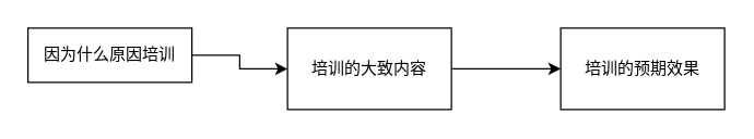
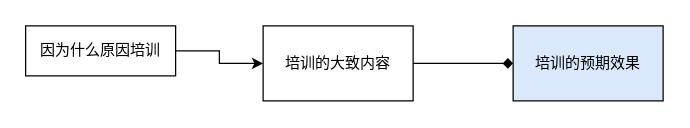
  <mxCell id="0" />
  <mxCell id="1" parent="0" />
  <mxCell id="2" value="" style="edgeStyle=orthogonalEdgeStyle;rounded=0;orthogonalLoop=1;jettySize=auto;html=1;" edge="1" parent="1" source="3" target="5"><mxGeometry relative="1" as="geometry" /></mxCell>
  <mxCell id="3" value="因为什么原因培训" style="rounded=0;whiteSpace=wrap;html=1;" vertex="1" parent="1"><mxGeometry x="20" y="20" width="120" height="40" as="geometry" /></mxCell>
- <mxCell id="4" value="" style="edgeStyle=orthogonalEdgeStyle;rounded=0;orthogonalLoop=1;jettySize=auto;html=1;" edge="1" parent="1" source="5" target="6"><mxGeometry relative="1" as="geometry" /></mxCell>
+ <mxCell id="4" value="" style="edgeStyle=orthogonalEdgeStyle;rounded=0;orthogonalLoop=1;jettySize=auto;html=1;endArrow=diamond;" edge="1" parent="1" source="5" target="6"><mxGeometry relative="1" as="geometry" /></mxCell>
  <mxCell id="5" value="培训的大致内容" style="rounded=0;whiteSpace=wrap;html=1;" vertex="1" parent="1"><mxGeometry x="210" y="20" width="120" height="60" as="geometry" /></mxCell>
- <mxCell id="6" value="培训的预期效果" style="whiteSpace=wrap;html=1;rounded=0;" vertex="1" parent="1"><mxGeometry x="410" y="20" width="120" height="60" as="geometry" /></mxCell>
+ <mxCell id="6" value="培训的预期效果" style="whiteSpace=wrap;html=1;rounded=0;fillColor=#dae8fc;" vertex="1" parent="1"><mxGeometry x="410" y="20" width="120" height="60" as="geometry" /></mxCell>
